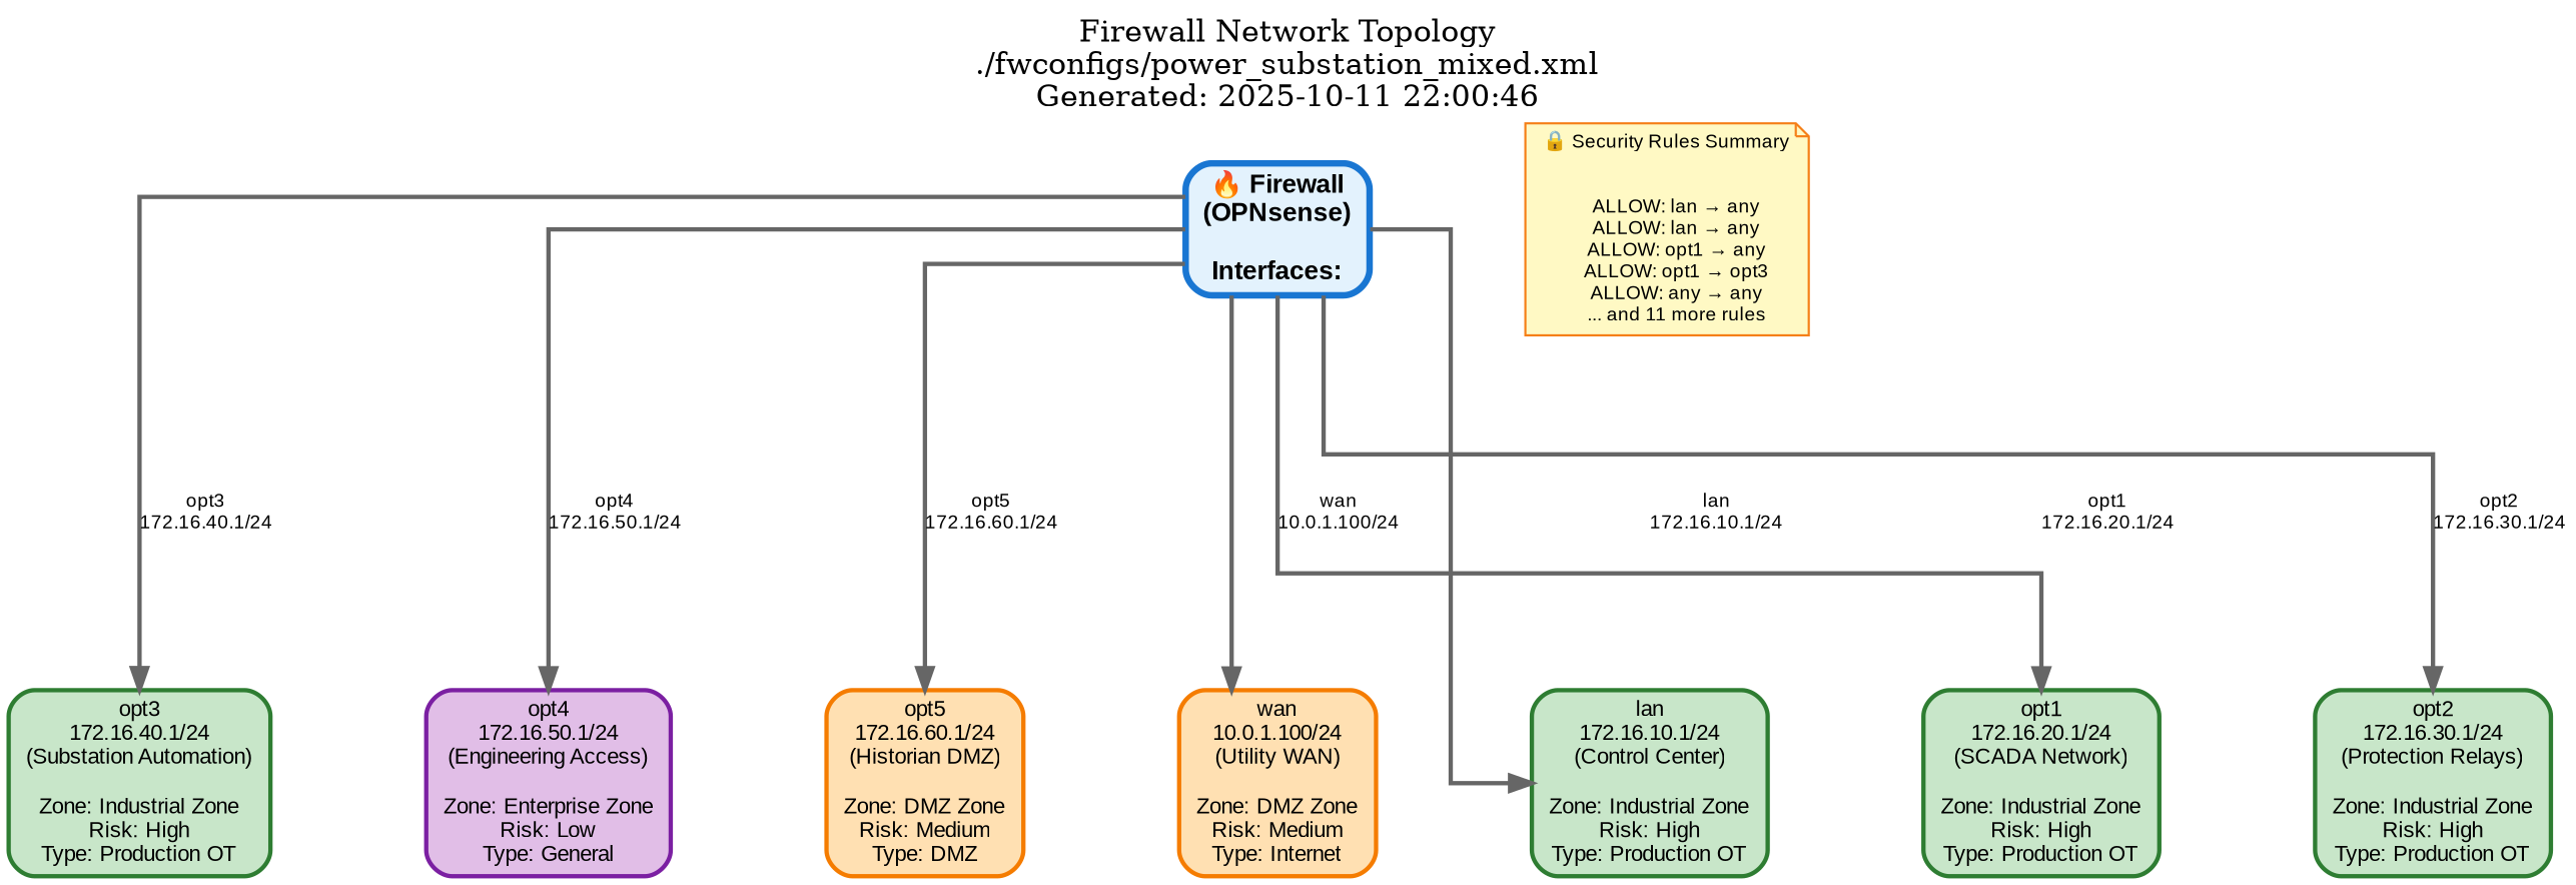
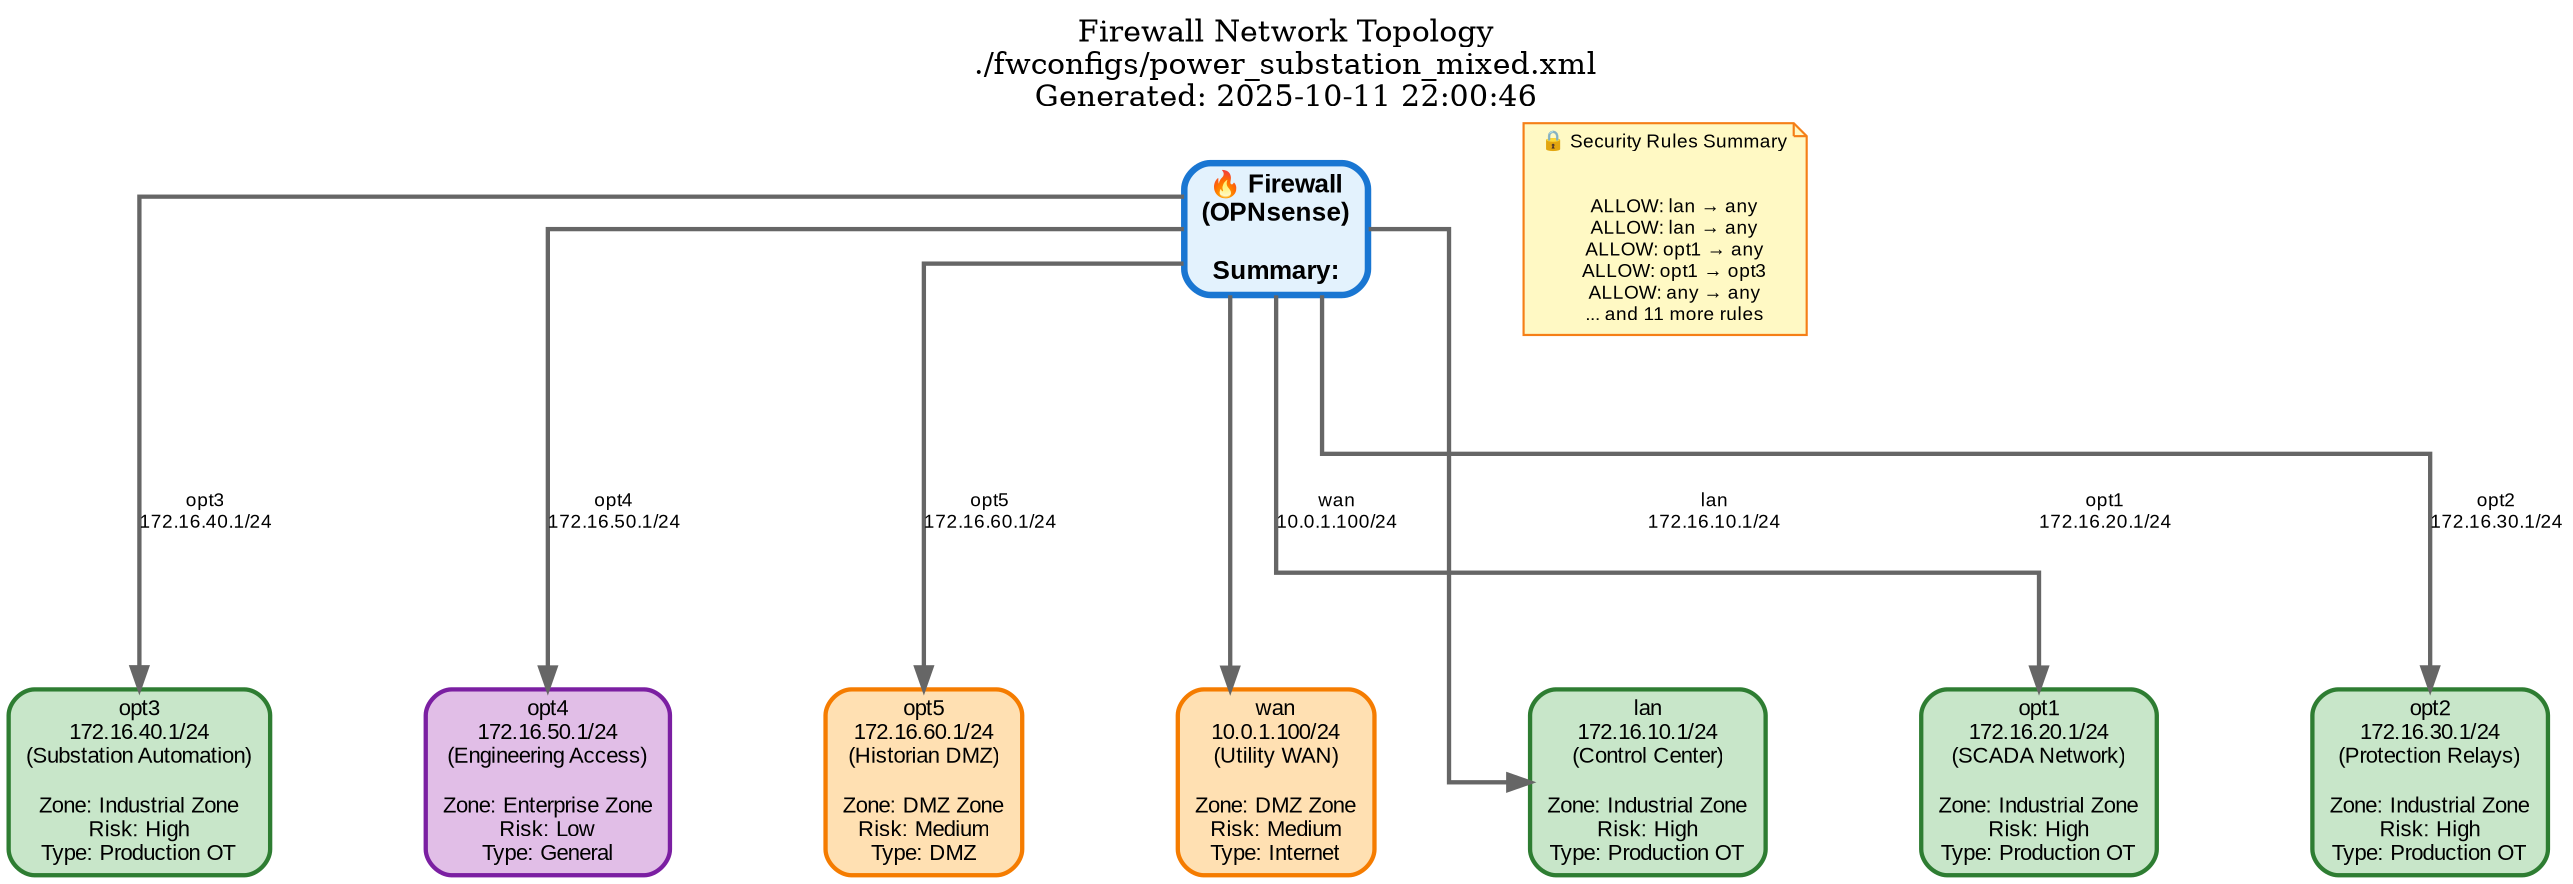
  digraph {
    bgcolor=white
    fontsize=14
    label="Firewall Network Topology\n./fwconfigs/power_substation_mixed.xml\nGenerated: 2025-10-11 22:00:46"
    labelloc=t
    nodesep=1.0
    rankdir=TB
    ranksep=2.0
    splines=ortho
    node [color="#2e7d32" fillcolor="#c8e6c9" fontname=Arial fontsize=10 penwidth=2 shape=box style="filled,rounded"]
    edge [color="#666666" fontname=Arial fontsize=9 penwidth=2]
-   n1 [color="#1976d2" fillcolor="#e3f2fd" fontname="Arial Bold" fontsize=12 label="🔥 Firewall\n(OPNsense)\n\nInterfaces:" penwidth=3]
+   n1 [color="#1976d2" fillcolor="#e3f2fd" fontname="Arial Bold" fontsize=12 label="🔥 Firewall\n(OPNsense)\n\nSummary:" penwidth=3]
    n2 [label="opt3\n172.16.40.1/24\n(Substation Automation)\n\nZone: Industrial Zone\nRisk: High\nType: Production OT"]
    n3 [color="#7b1fa2" fillcolor="#e1bee7" label="opt4\n172.16.50.1/24\n(Engineering Access)\n\nZone: Enterprise Zone\nRisk: Low\nType: General"]
    n4 [color="#f57c00" fillcolor="#ffe0b2" label="opt5\n172.16.60.1/24\n(Historian DMZ)\n\nZone: DMZ Zone\nRisk: Medium\nType: DMZ"]
    n5 [color="#f57c00" fillcolor="#ffe0b2" label="wan\n10.0.1.100/24\n(Utility WAN)\n\nZone: DMZ Zone\nRisk: Medium\nType: Internet"]
    n6 [label="lan\n172.16.10.1/24\n(Control Center)\n\nZone: Industrial Zone\nRisk: High\nType: Production OT"]
    n7 [label="opt1\n172.16.20.1/24\n(SCADA Network)\n\nZone: Industrial Zone\nRisk: High\nType: Production OT"]
    n8 [label="opt2\n172.16.30.1/24\n(Protection Relays)\n\nZone: Industrial Zone\nRisk: High\nType: Production OT"]
    n9 [color="#f57f17" fillcolor="#fff9c4" fontsize=9 label="🔒 Security Rules Summary\n\n\n    ALLOW: lan → any\n    ALLOW: lan → any\n    ALLOW: opt1 → any\n    ALLOW: opt1 → opt3\n    ALLOW: any → any\n    ... and 11 more rules" shape=note penwidth=""]
    n1 -> n2 [label="opt3\n172.16.40.1/24"]
    n1 -> n3 [label="opt4\n172.16.50.1/24"]
    n1 -> n4 [label="opt5\n172.16.60.1/24"]
    n1 -> n5 [label="wan\n10.0.1.100/24"]
    n1 -> n6 [label="lan\n172.16.10.1/24"]
    n1 -> n7 [label="opt1\n172.16.20.1/24"]
    n1 -> n8 [label="opt2\n172.16.30.1/24"]
  }
